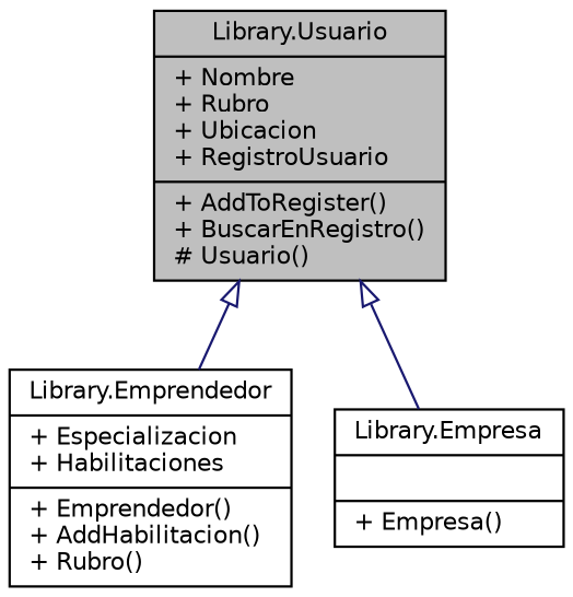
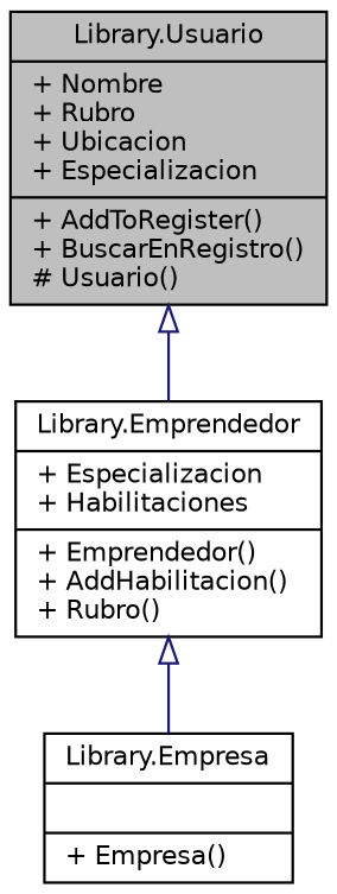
  digraph {
    node [color=black fillcolor=white fontname=Helvetica fontsize=10 shape=record style=filled]
    edge [arrowtail=onormal color=midnightblue dir=back fontname=Helvetica fontsize=10 labelfontname=Helvetica labelfontsize=10 style=solid]
-   n1 [fillcolor=grey75 fontcolor=black height=0.2 label="{Library.Usuario\n|+ Nombre\l+ Rubro\l+ Ubicacion\l+ RegistroUsuario\l|+ AddToRegister()\l+ BuscarEnRegistro()\l# Usuario()\l}" width=0.4]
+   n1 [fillcolor=grey75 fontcolor=black height=0.2 label="{Library.Usuario\n|+ Nombre\l+ Rubro\l+ Ubicacion\l+ Especializacion\l|+ AddToRegister()\l+ BuscarEnRegistro()\l# Usuario()\l}" width=0.4]
    n2 [height=0.2 label="{Library.Emprendedor\n|+ Especializacion\l+ Habilitaciones\l|+ Emprendedor()\l+ AddHabilitacion()\l+ Rubro()\l}" width=0.4]
    n3 [height=0.2 label="{Library.Empresa\n||+ Empresa()\l}" width=0.4]
    n1 -> n2
-   n1 -> n3
+   n2 -> n3
  }
